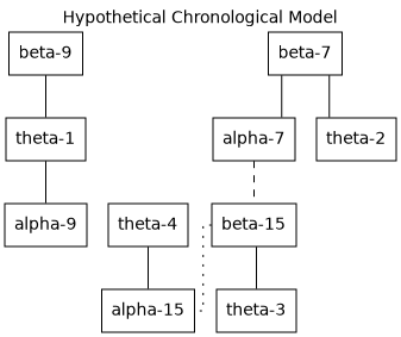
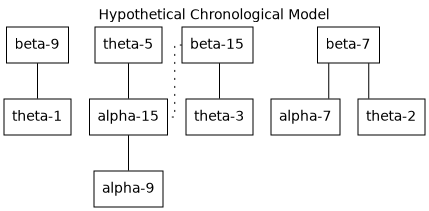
  digraph {
    bgcolor="/x11/white"
    fontcolor="/x11/black"
    fontname=helvetica
    fontsize=14
    label="Hypothetical Chronological Model"
    labelloc=t
    splines=ortho
    node [color="/x11/black" fillcolor="/x11/white" fontcolor="/x11/black" fontname=helvetica fontsize=14 shape=box style=filled]
    edge [arrowhead=none color="/x11/black" fontcolor="/x11/black" fontname=helvetica fontsize=14 style=solid]
    "beta-9"
    "theta-1"
    "alpha-9"
    "alpha-7"
    "beta-15"
    "alpha-15"
    "theta-3"
    "beta-7"
    "theta-2"
-   "theta-4"
+   "theta-4" [label="theta-5"]
    "beta-9" -> "theta-1"
-   "theta-1" -> "alpha-9"
-   "alpha-7" -> "beta-15" [style=dashed]
+   "alpha-15" -> "alpha-9"
    "beta-15" -> "alpha-15" [style=dotted]
    "beta-15" -> "theta-3"
    "beta-7" -> "alpha-7"
    "beta-7" -> "theta-2"
    "theta-4" -> "alpha-15"
  }
